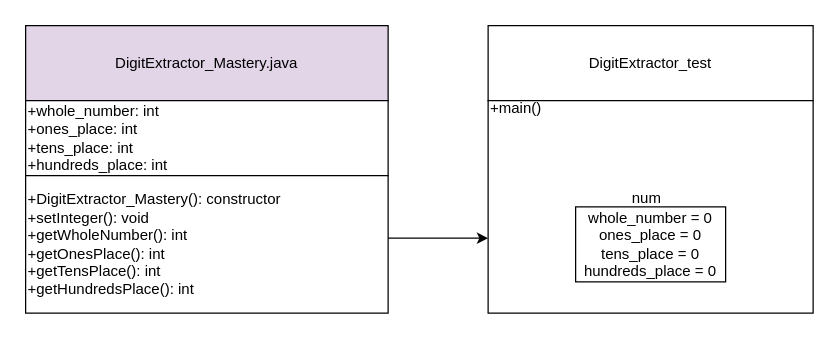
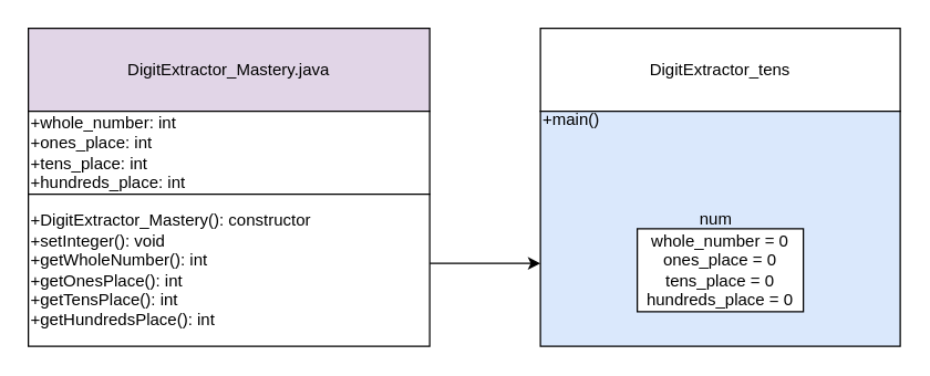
  <mxCell id="0" />
  <mxCell id="1" parent="0" />
  <mxCell id="2" value="DigitExtractor_Mastery.java" style="rounded=0;whiteSpace=wrap;html=1;fillColor=#e1d5e7;" vertex="1" parent="1"><mxGeometry x="20" y="20" width="290" height="60" as="geometry" /></mxCell>
- <mxCell id="3" value="DigitExtractor_test" style="rounded=0;whiteSpace=wrap;html=1;" vertex="1" parent="1"><mxGeometry x="390" y="20" width="260" height="60" as="geometry" /></mxCell>
+ <mxCell id="3" value="DigitExtractor_tens" style="rounded=0;whiteSpace=wrap;html=1;" vertex="1" parent="1"><mxGeometry x="390" y="20" width="260" height="60" as="geometry" /></mxCell>
  <mxCell id="4" value="+whole_number: int&lt;div&gt;+ones_place: int&lt;/div&gt;&lt;div&gt;+tens_place: int&lt;/div&gt;&lt;div&gt;+hundreds_place: int&lt;/div&gt;" style="rounded=0;whiteSpace=wrap;html=1;align=left;" vertex="1" parent="1"><mxGeometry x="20" y="80" width="290" height="60" as="geometry" /></mxCell>
  <mxCell id="5" style="edgeStyle=orthogonalEdgeStyle;rounded=0;orthogonalLoop=1;jettySize=auto;html=1;" edge="1" parent="1" source="6" target="7"><mxGeometry relative="1" as="geometry"><Array as="points"><mxPoint x="370" y="190" /><mxPoint x="370" y="190" /></Array></mxGeometry></mxCell>
  <mxCell id="6" value="+DigitExtractor_Mastery(): constructor&lt;div&gt;+setInteger(): void&lt;/div&gt;&lt;div&gt;+getWholeNumber(): int&lt;/div&gt;&lt;div&gt;+getOnesPlace(): int&lt;/div&gt;&lt;div&gt;+getTensPlace(): int&lt;/div&gt;&lt;div&gt;+getHundredsPlace(): int&lt;/div&gt;" style="rounded=0;whiteSpace=wrap;html=1;align=left;" vertex="1" parent="1"><mxGeometry x="20" y="140" width="290" height="110" as="geometry" /></mxCell>
- <mxCell id="7" value="+main()&lt;div&gt;&lt;br&gt;&lt;/div&gt;&lt;div&gt;&lt;br&gt;&lt;/div&gt;&lt;div&gt;&lt;br&gt;&lt;/div&gt;&lt;div&gt;&lt;br&gt;&lt;/div&gt;&lt;div&gt;&amp;nbsp; &amp;nbsp; &amp;nbsp; &amp;nbsp; &amp;nbsp; &amp;nbsp; &amp;nbsp; &amp;nbsp; &amp;nbsp; &amp;nbsp; &amp;nbsp; &amp;nbsp; &amp;nbsp; &amp;nbsp; &amp;nbsp; &amp;nbsp; &amp;nbsp; num&lt;/div&gt;&lt;div&gt;&amp;nbsp; &amp;nbsp; &amp;nbsp; &amp;nbsp; &amp;nbsp; &amp;nbsp; &amp;nbsp; &amp;nbsp; &amp;nbsp; &amp;nbsp; &amp;nbsp;&amp;nbsp;&lt;/div&gt;&lt;div&gt;&lt;br&gt;&lt;/div&gt;&lt;div&gt;&lt;br&gt;&lt;/div&gt;&lt;div&gt;&lt;br&gt;&lt;/div&gt;&lt;div&gt;&lt;br&gt;&lt;/div&gt;&lt;div&gt;&lt;br&gt;&lt;/div&gt;" style="rounded=0;whiteSpace=wrap;html=1;align=left;" vertex="1" parent="1"><mxGeometry x="390" y="80" width="260" height="170" as="geometry" /></mxCell>
+ <mxCell id="7" value="+main()&lt;div&gt;&lt;br&gt;&lt;/div&gt;&lt;div&gt;&lt;br&gt;&lt;/div&gt;&lt;div&gt;&lt;br&gt;&lt;/div&gt;&lt;div&gt;&lt;br&gt;&lt;/div&gt;&lt;div&gt;&amp;nbsp; &amp;nbsp; &amp;nbsp; &amp;nbsp; &amp;nbsp; &amp;nbsp; &amp;nbsp; &amp;nbsp; &amp;nbsp; &amp;nbsp; &amp;nbsp; &amp;nbsp; &amp;nbsp; &amp;nbsp; &amp;nbsp; &amp;nbsp; &amp;nbsp; num&lt;/div&gt;&lt;div&gt;&amp;nbsp; &amp;nbsp; &amp;nbsp; &amp;nbsp; &amp;nbsp; &amp;nbsp; &amp;nbsp; &amp;nbsp; &amp;nbsp; &amp;nbsp; &amp;nbsp;&amp;nbsp;&lt;/div&gt;&lt;div&gt;&lt;br&gt;&lt;/div&gt;&lt;div&gt;&lt;br&gt;&lt;/div&gt;&lt;div&gt;&lt;br&gt;&lt;/div&gt;&lt;div&gt;&lt;br&gt;&lt;/div&gt;&lt;div&gt;&lt;br&gt;&lt;/div&gt;" style="rounded=0;whiteSpace=wrap;html=1;align=left;fillColor=#dae8fc;" vertex="1" parent="1"><mxGeometry x="390" y="80" width="260" height="170" as="geometry" /></mxCell>
  <mxCell id="8" value="whole_number = 0&lt;div&gt;ones_place = 0&lt;/div&gt;&lt;div&gt;tens_place = 0&lt;/div&gt;&lt;div&gt;hundreds_place = 0&lt;/div&gt;" style="rounded=0;whiteSpace=wrap;html=1;" vertex="1" parent="1"><mxGeometry x="460" y="165" width="120" height="60" as="geometry" /></mxCell>
